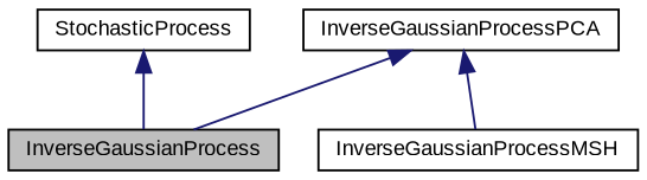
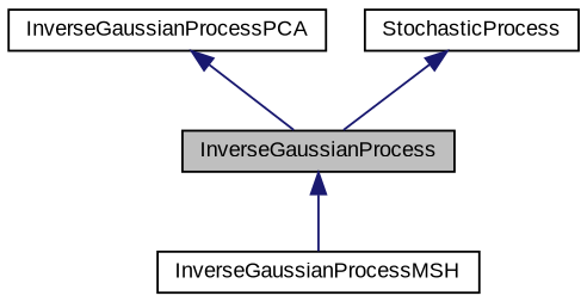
  digraph {
    fontname="Liberation Sans"
    node [color=black fontname="Liberation Sans" fontsize=10 shape=record]
    edge [color=midnightblue dir=back fontname="Liberation Sans" fontsize=10 labelfontname=Helvetica labelfontsize=10 style=solid]
    n1 [fillcolor=grey75 fontcolor=black height=0.2 label=InverseGaussianProcess style=filled width=0.4]
    n2 [height=0.2 label=InverseGaussianProcessMSH width=0.4]
    n3 [height=0.2 label=InverseGaussianProcessPCA width=0.4]
    n4 [height=0.2 label=StochasticProcess width=0.4]
-   n3 -> n2
+   n1 -> n2
    n3 -> n1
    n4 -> n1
  }
